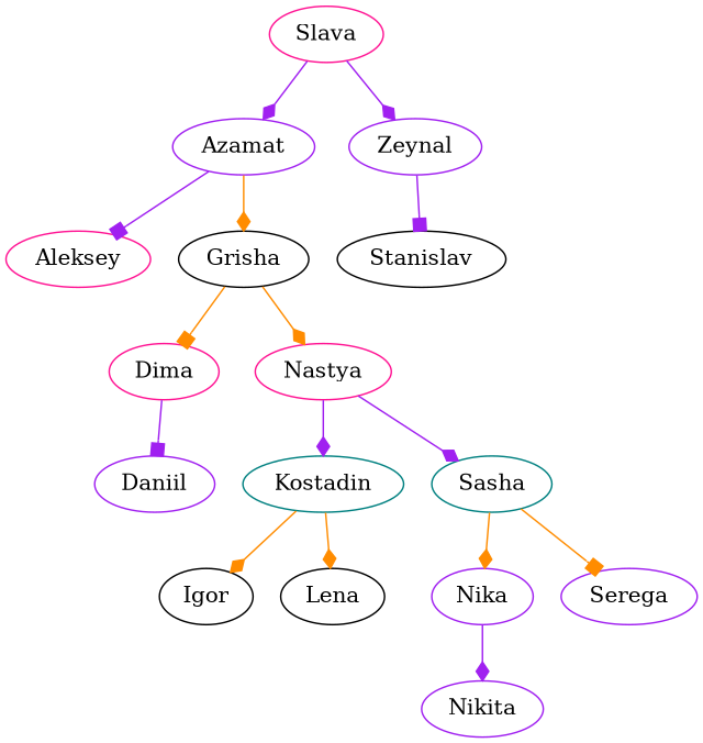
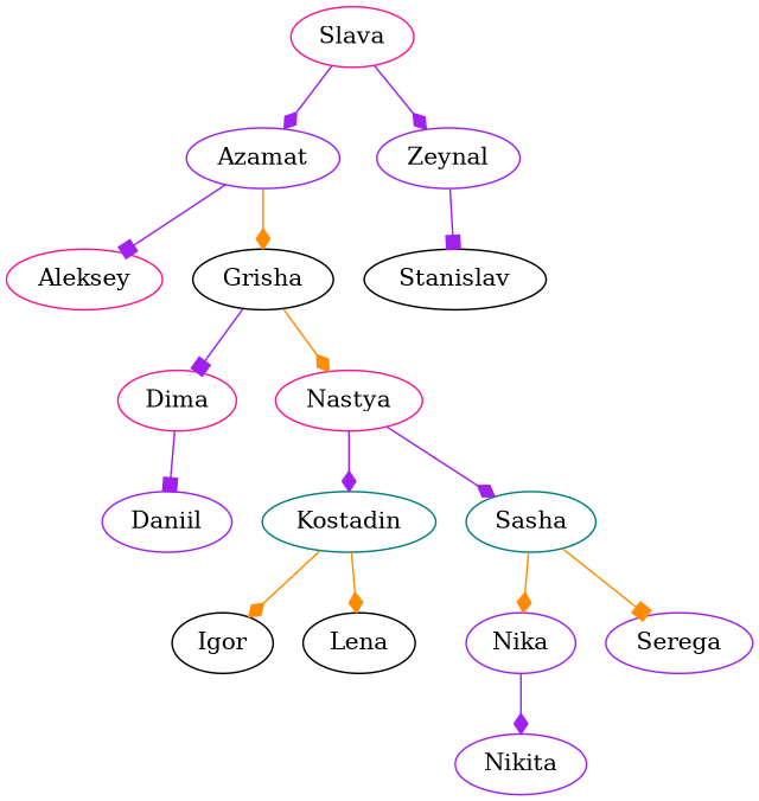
  digraph {
    node [color=purple]
    edge [arrowhead=diamond color=purple]
    Slava [color=deeppink]
    Azamat
    Zeynal
    Aleksey [color=deeppink]
    Grisha [color=black]
    Stanislav [color=black]
    Dima [color=deeppink]
    Nastya [color=deeppink]
    Daniil
    Kostadin [color=teal]
    Sasha [color=teal]
    Igor [color=black]
    Lena [color=black]
    Nika
    Serega
    Nikita
    Slava -> Azamat
    Slava -> Zeynal
    Azamat -> Aleksey [arrowhead=box]
    Azamat -> Grisha [color=darkorange]
    Zeynal -> Stanislav [arrowhead=box]
-   Grisha -> Dima [arrowhead=box color=darkorange]
+   Grisha -> Dima [arrowhead=box]
    Grisha -> Nastya [color=darkorange]
    Dima -> Daniil [arrowhead=box]
    Nastya -> Kostadin
    Nastya -> Sasha
    Kostadin -> Igor [color=darkorange]
    Kostadin -> Lena [color=darkorange]
    Sasha -> Nika [color=darkorange]
    Sasha -> Serega [arrowhead=box color=darkorange]
    Nika -> Nikita
  }
